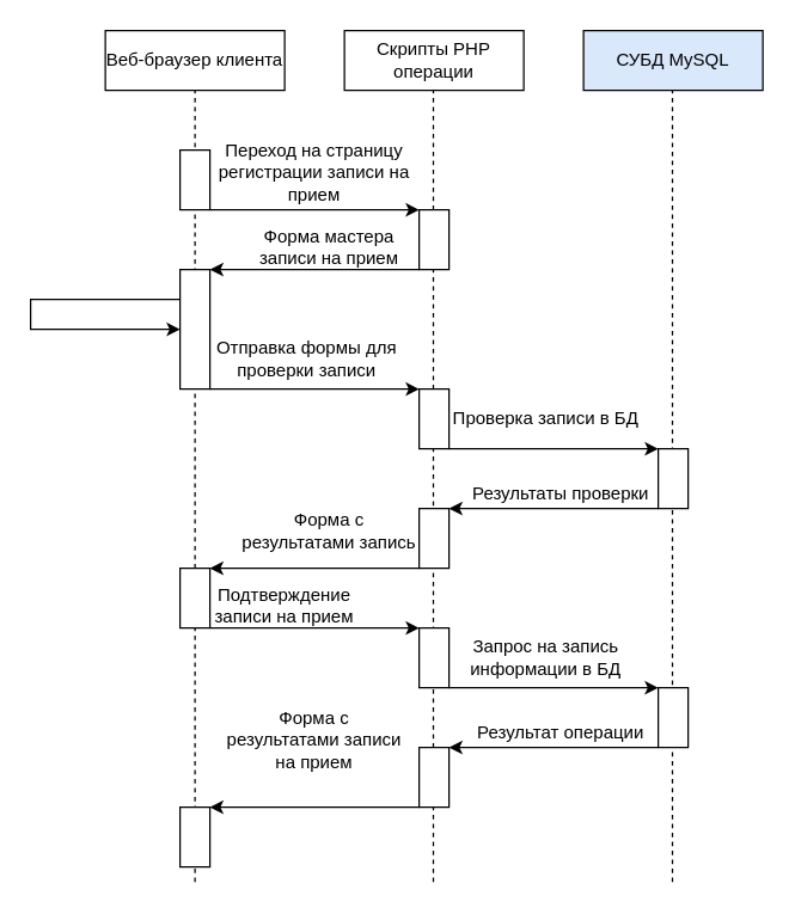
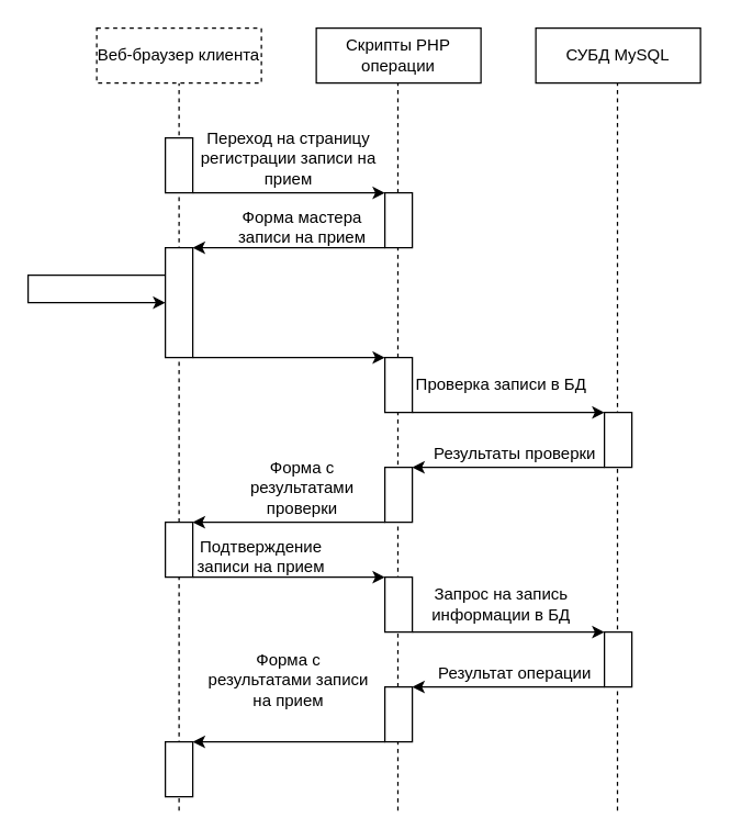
  <mxCell id="0" />
  <mxCell id="1" parent="0" />
  <mxCell id="2" value="" style="endArrow=none;dashed=1;html=1;rounded=0;entryX=0.5;entryY=1;entryDx=0;entryDy=0;" edge="1" parent="1"><mxGeometry width="50" height="50" relative="1" as="geometry"><mxPoint x="449.5" y="590" as="sourcePoint" /><mxPoint x="449.5" y="60" as="targetPoint" /></mxGeometry></mxCell>
  <mxCell id="3" value="" style="endArrow=none;dashed=1;html=1;rounded=0;entryX=0.5;entryY=1;entryDx=0;entryDy=0;" edge="1" parent="1"><mxGeometry width="50" height="50" relative="1" as="geometry"><mxPoint x="289.5" y="590" as="sourcePoint" /><mxPoint x="289.5" y="60" as="targetPoint" /></mxGeometry></mxCell>
  <mxCell id="4" value="" style="endArrow=none;dashed=1;html=1;rounded=0;entryX=0.5;entryY=1;entryDx=0;entryDy=0;" edge="1" parent="1" target="5"><mxGeometry width="50" height="50" relative="1" as="geometry"><mxPoint x="130" y="590" as="sourcePoint" /><mxPoint x="40" y="100" as="targetPoint" /></mxGeometry></mxCell>
- <mxCell id="5" value="Веб-браузер клиента" style="rounded=0;whiteSpace=wrap;html=1;" vertex="1" parent="1"><mxGeometry x="70" y="20" width="120" height="40" as="geometry" /></mxCell>
+ <mxCell id="5" value="Веб-браузер клиента" style="rounded=0;whiteSpace=wrap;html=1;dashed=1;" vertex="1" parent="1"><mxGeometry x="70" y="20" width="120" height="40" as="geometry" /></mxCell>
  <mxCell id="6" value="Скрипты PHP операции" style="rounded=0;whiteSpace=wrap;html=1;" vertex="1" parent="1"><mxGeometry x="230" y="20" width="120" height="40" as="geometry" /></mxCell>
- <mxCell id="7" value="СУБД MySQL" style="rounded=0;whiteSpace=wrap;html=1;fillColor=#dae8fc;" vertex="1" parent="1"><mxGeometry x="390" y="20" width="120" height="40" as="geometry" /></mxCell>
+ <mxCell id="7" value="СУБД MySQL" style="rounded=0;whiteSpace=wrap;html=1;" vertex="1" parent="1"><mxGeometry x="390" y="20" width="120" height="40" as="geometry" /></mxCell>
  <mxCell id="8" style="rounded=0;orthogonalLoop=1;jettySize=auto;html=1;exitX=1;exitY=1;exitDx=0;exitDy=0;entryX=0;entryY=0;entryDx=0;entryDy=0;" edge="1" parent="1" source="9" target="10"><mxGeometry relative="1" as="geometry" /></mxCell>
  <mxCell id="9" value="" style="rounded=0;whiteSpace=wrap;html=1;" vertex="1" parent="1"><mxGeometry x="120" y="100" width="20" height="40" as="geometry" /></mxCell>
  <mxCell id="10" value="" style="rounded=0;whiteSpace=wrap;html=1;" vertex="1" parent="1"><mxGeometry x="280" y="140" width="20" height="40" as="geometry" /></mxCell>
  <mxCell id="11" value="Переход на страницу регистрации записи на прием" style="text;html=1;strokeColor=none;fillColor=none;align=center;verticalAlign=middle;whiteSpace=wrap;rounded=0;" vertex="1" parent="1"><mxGeometry x="140" y="90" width="140" height="50" as="geometry" /></mxCell>
  <mxCell id="12" style="rounded=0;orthogonalLoop=1;jettySize=auto;html=1;exitX=1;exitY=1;exitDx=0;exitDy=0;entryX=0;entryY=0;entryDx=0;entryDy=0;" edge="1" parent="1" source="13" target="18"><mxGeometry relative="1" as="geometry" /></mxCell>
  <mxCell id="13" value="" style="rounded=0;whiteSpace=wrap;html=1;" vertex="1" parent="1"><mxGeometry x="120" y="180" width="20" height="80" as="geometry" /></mxCell>
  <mxCell id="14" value="" style="endArrow=classic;html=1;rounded=0;exitX=0;exitY=1;exitDx=0;exitDy=0;entryX=1;entryY=0;entryDx=0;entryDy=0;" edge="1" parent="1" source="10" target="13"><mxGeometry width="50" height="50" relative="1" as="geometry"><mxPoint x="210" y="330" as="sourcePoint" /><mxPoint x="260" y="280" as="targetPoint" /></mxGeometry></mxCell>
  <mxCell id="15" value="Форма мастера записи на прием" style="text;html=1;strokeColor=none;fillColor=none;align=center;verticalAlign=middle;whiteSpace=wrap;rounded=0;" vertex="1" parent="1"><mxGeometry x="160" y="150" width="120" height="30" as="geometry" /></mxCell>
  <mxCell id="16" style="edgeStyle=orthogonalEdgeStyle;rounded=0;orthogonalLoop=1;jettySize=auto;html=1;exitX=0;exitY=0.25;exitDx=0;exitDy=0;entryX=0;entryY=0.5;entryDx=0;entryDy=0;" edge="1" parent="1" source="13" target="13"><mxGeometry relative="1" as="geometry"><Array as="points"><mxPoint x="20" y="200" /><mxPoint x="20" y="220" /></Array></mxGeometry></mxCell>
  <mxCell id="17" style="rounded=0;orthogonalLoop=1;jettySize=auto;html=1;exitX=1;exitY=1;exitDx=0;exitDy=0;entryX=0;entryY=0;entryDx=0;entryDy=0;" edge="1" parent="1" source="18" target="21"><mxGeometry relative="1" as="geometry" /></mxCell>
  <mxCell id="18" value="" style="rounded=0;whiteSpace=wrap;html=1;" vertex="1" parent="1"><mxGeometry x="280" y="260" width="20" height="40" as="geometry" /></mxCell>
- <mxCell id="19" value="Отправка формы для проверки записи" style="text;html=1;strokeColor=none;fillColor=none;align=center;verticalAlign=middle;whiteSpace=wrap;rounded=0;" vertex="1" parent="1"><mxGeometry x="140" y="220" width="130" height="40" as="geometry" /></mxCell>
  <mxCell id="20" style="rounded=0;orthogonalLoop=1;jettySize=auto;html=1;exitX=0;exitY=1;exitDx=0;exitDy=0;entryX=1;entryY=0;entryDx=0;entryDy=0;" edge="1" parent="1" source="21" target="24"><mxGeometry relative="1" as="geometry" /></mxCell>
  <mxCell id="21" value="" style="rounded=0;whiteSpace=wrap;html=1;" vertex="1" parent="1"><mxGeometry x="440" y="300" width="20" height="40" as="geometry" /></mxCell>
  <mxCell id="22" value="Проверка записи в БД" style="text;html=1;strokeColor=none;fillColor=none;align=center;verticalAlign=middle;whiteSpace=wrap;rounded=0;" vertex="1" parent="1"><mxGeometry x="300" y="260" width="130" height="40" as="geometry" /></mxCell>
  <mxCell id="23" style="rounded=0;orthogonalLoop=1;jettySize=auto;html=1;exitX=0;exitY=1;exitDx=0;exitDy=0;entryX=1;entryY=0;entryDx=0;entryDy=0;" edge="1" parent="1" source="24" target="27"><mxGeometry relative="1" as="geometry" /></mxCell>
  <mxCell id="24" value="" style="rounded=0;whiteSpace=wrap;html=1;" vertex="1" parent="1"><mxGeometry x="280" y="340" width="20" height="40" as="geometry" /></mxCell>
  <mxCell id="25" value="Результаты проверки" style="text;html=1;strokeColor=none;fillColor=none;align=center;verticalAlign=middle;whiteSpace=wrap;rounded=0;" vertex="1" parent="1"><mxGeometry x="310" y="320" width="130" height="20" as="geometry" /></mxCell>
  <mxCell id="26" style="rounded=0;orthogonalLoop=1;jettySize=auto;html=1;exitX=1;exitY=1;exitDx=0;exitDy=0;entryX=0;entryY=0;entryDx=0;entryDy=0;" edge="1" parent="1" source="27" target="30"><mxGeometry relative="1" as="geometry" /></mxCell>
  <mxCell id="27" value="" style="rounded=0;whiteSpace=wrap;html=1;" vertex="1" parent="1"><mxGeometry x="120" y="380" width="20" height="40" as="geometry" /></mxCell>
- <mxCell id="28" value="Форма с результатами запись" style="text;html=1;strokeColor=none;fillColor=none;align=center;verticalAlign=middle;whiteSpace=wrap;rounded=0;" vertex="1" parent="1"><mxGeometry x="160" y="330" width="120" height="50" as="geometry" /></mxCell>
+ <mxCell id="28" value="Форма с результатами проверки" style="text;html=1;strokeColor=none;fillColor=none;align=center;verticalAlign=middle;whiteSpace=wrap;rounded=0;" vertex="1" parent="1"><mxGeometry x="160" y="330" width="120" height="50" as="geometry" /></mxCell>
  <mxCell id="29" style="rounded=0;orthogonalLoop=1;jettySize=auto;html=1;exitX=1;exitY=1;exitDx=0;exitDy=0;entryX=0;entryY=0;entryDx=0;entryDy=0;" edge="1" parent="1" source="30" target="33"><mxGeometry relative="1" as="geometry" /></mxCell>
  <mxCell id="30" value="" style="rounded=0;whiteSpace=wrap;html=1;" vertex="1" parent="1"><mxGeometry x="280" y="420" width="20" height="40" as="geometry" /></mxCell>
  <mxCell id="31" value="Подтверждение записи на прием" style="text;html=1;strokeColor=none;fillColor=none;align=center;verticalAlign=middle;whiteSpace=wrap;rounded=0;" vertex="1" parent="1"><mxGeometry x="140" y="390" width="100" height="30" as="geometry" /></mxCell>
  <mxCell id="32" style="rounded=0;orthogonalLoop=1;jettySize=auto;html=1;exitX=0;exitY=1;exitDx=0;exitDy=0;entryX=1;entryY=0;entryDx=0;entryDy=0;" edge="1" parent="1" source="33" target="36"><mxGeometry relative="1" as="geometry" /></mxCell>
  <mxCell id="33" value="" style="rounded=0;whiteSpace=wrap;html=1;" vertex="1" parent="1"><mxGeometry x="440" y="460" width="20" height="40" as="geometry" /></mxCell>
  <mxCell id="34" value="Запрос на запись информации в БД" style="text;html=1;strokeColor=none;fillColor=none;align=center;verticalAlign=middle;whiteSpace=wrap;rounded=0;" vertex="1" parent="1"><mxGeometry x="300" y="420" width="130" height="40" as="geometry" /></mxCell>
  <mxCell id="35" style="rounded=0;orthogonalLoop=1;jettySize=auto;html=1;exitX=0;exitY=1;exitDx=0;exitDy=0;entryX=1;entryY=0;entryDx=0;entryDy=0;" edge="1" parent="1" source="36" target="38"><mxGeometry relative="1" as="geometry" /></mxCell>
  <mxCell id="36" value="" style="rounded=0;whiteSpace=wrap;html=1;" vertex="1" parent="1"><mxGeometry x="280" y="500" width="20" height="40" as="geometry" /></mxCell>
  <mxCell id="37" value="Результат операции" style="text;html=1;strokeColor=none;fillColor=none;align=center;verticalAlign=middle;whiteSpace=wrap;rounded=0;" vertex="1" parent="1"><mxGeometry x="310" y="480" width="130" height="20" as="geometry" /></mxCell>
  <mxCell id="38" value="" style="rounded=0;whiteSpace=wrap;html=1;" vertex="1" parent="1"><mxGeometry x="120" y="540" width="20" height="40" as="geometry" /></mxCell>
  <mxCell id="39" value="Форма с результатами записи на прием" style="text;html=1;strokeColor=none;fillColor=none;align=center;verticalAlign=middle;whiteSpace=wrap;rounded=0;" vertex="1" parent="1"><mxGeometry x="150" y="470" width="120" height="50" as="geometry" /></mxCell>
